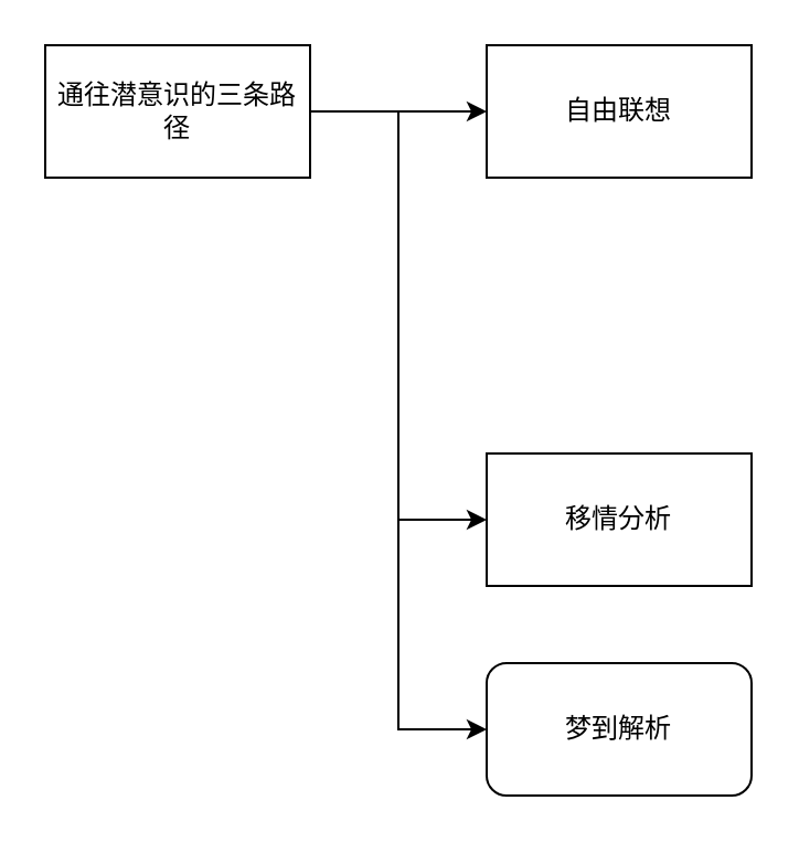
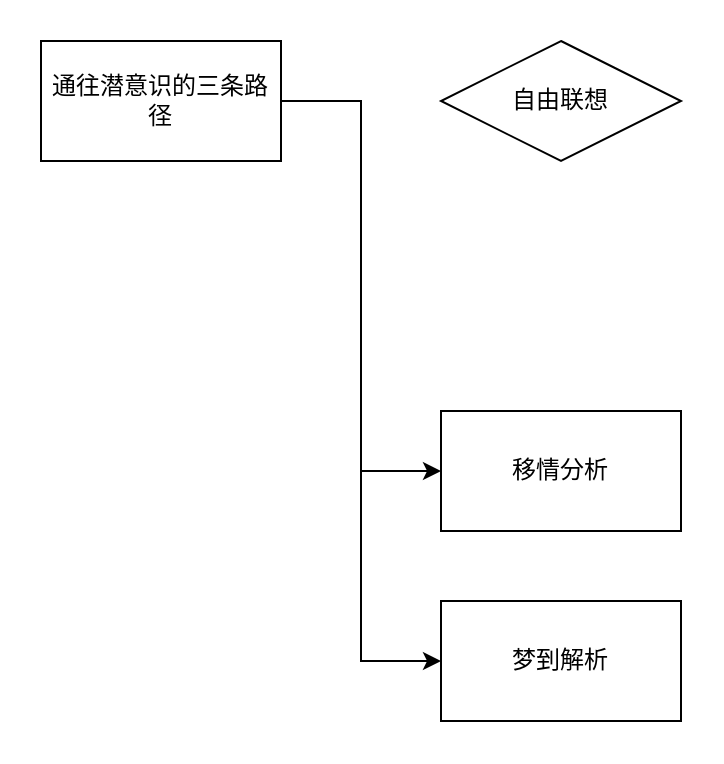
  <mxCell id="0" />
  <mxCell id="1" parent="0" />
- <mxCell id="2" value="" style="edgeStyle=orthogonalEdgeStyle;rounded=0;orthogonalLoop=1;jettySize=auto;html=1;" edge="1" parent="1" source="5" target="6"><mxGeometry relative="1" as="geometry" /></mxCell>
  <mxCell id="3" style="edgeStyle=orthogonalEdgeStyle;rounded=0;orthogonalLoop=1;jettySize=auto;html=1;exitX=1;exitY=0.5;exitDx=0;exitDy=0;entryX=0;entryY=0.5;entryDx=0;entryDy=0;" edge="1" parent="1" source="5" target="7"><mxGeometry relative="1" as="geometry" /></mxCell>
  <mxCell id="4" style="edgeStyle=orthogonalEdgeStyle;rounded=0;orthogonalLoop=1;jettySize=auto;html=1;exitX=1;exitY=0.5;exitDx=0;exitDy=0;entryX=0;entryY=0.5;entryDx=0;entryDy=0;" edge="1" parent="1" source="5" target="8"><mxGeometry relative="1" as="geometry" /></mxCell>
  <mxCell id="5" value="通往潜意识的三条路径" style="whiteSpace=wrap;html=1;" vertex="1" parent="1"><mxGeometry x="20" y="20" width="120" height="60" as="geometry" /></mxCell>
- <mxCell id="6" value="自由联想" style="whiteSpace=wrap;html=1;" vertex="1" parent="1"><mxGeometry x="220" y="20" width="120" height="60" as="geometry" /></mxCell>
+ <mxCell id="6" value="自由联想" style="rhombus;whiteSpace=wrap;html=1;" vertex="1" parent="1"><mxGeometry x="220" y="20" width="120" height="60" as="geometry" /></mxCell>
  <mxCell id="7" value="移情分析" style="whiteSpace=wrap;html=1;" vertex="1" parent="1"><mxGeometry x="220" y="205" width="120" height="60" as="geometry" /></mxCell>
- <mxCell id="8" value="梦到解析" style="whiteSpace=wrap;html=1;rounded=1;" vertex="1" parent="1"><mxGeometry x="220" y="300" width="120" height="60" as="geometry" /></mxCell>
+ <mxCell id="8" value="梦到解析" style="whiteSpace=wrap;html=1;" vertex="1" parent="1"><mxGeometry x="220" y="300" width="120" height="60" as="geometry" /></mxCell>
